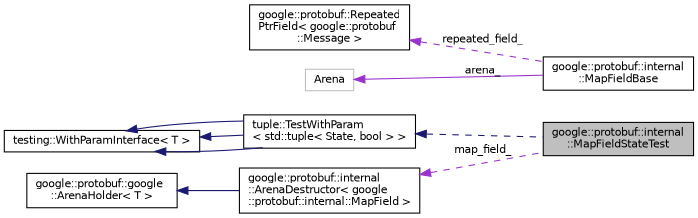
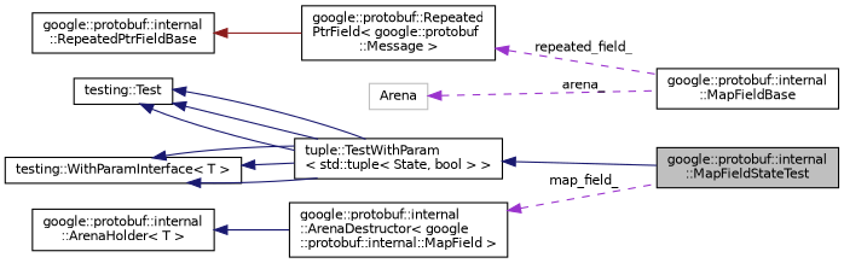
  digraph {
    rankdir=LR
    node [color=black fillcolor=white fontname=Helvetica fontsize=10 shape=record style=filled]
    edge [color=midnightblue dir=back fontname=Helvetica fontsize=10 labelfontname=Helvetica labelfontsize=10 style=solid]
    n1 [fillcolor=grey75 fontcolor=black height=0.2 label="google::protobuf::internal\l::MapFieldStateTest" width=0.4]
    n2 [height=0.2 label="tuple::TestWithParam\l\< std::tuple\< State, bool \> \>" width=0.4]
+   n3 [height=0.2 label="testing::Test" width=0.4]
    n4 [height=0.2 label="testing::WithParamInterface\< T \>" width=0.4]
    n5 [height=0.2 label="google::protobuf::internal\l::ArenaDestructor\< google\l::protobuf::internal::MapField \>" width=0.4]
-   n6 [height=0.2 label="google::protobuf::google\l::ArenaHolder\< T \>" width=0.4]
+   n6 [height=0.2 label="google::protobuf::internal\l::ArenaHolder\< T \>" width=0.4]
    n7 [height=0.2 label="google::protobuf::internal\l::MapFieldBase" width=0.4]
    n8 [height=0.2 label="google::protobuf::Repeated\lPtrField\< google::protobuf\l::Message \>" width=0.4]
+   n9 [height=0.2 label="google::protobuf::internal\l::RepeatedPtrFieldBase" width=0.4]
    n10 [color=grey75 height=0.2 label=Arena width=0.4]
-   n2 -> n1 [style=dashed]
+   n2 -> n1
+   n3 -> n2
+   n3 -> n2
+   n3 -> n2
    n4 -> n2
    n4 -> n2
    n4 -> n2
    n5 -> n1 [color=darkorchid3 label=" map_field_" style=dashed]
    n6 -> n5
    n8 -> n7 [color=darkorchid3 label=" repeated_field_" style=dashed]
-   n10 -> n7 [color=darkorchid3 label=" arena_"]
+   n9 -> n8 [color=firebrick4]
+   n10 -> n7 [color=darkorchid3 label=" arena_" style=dashed]
  }
